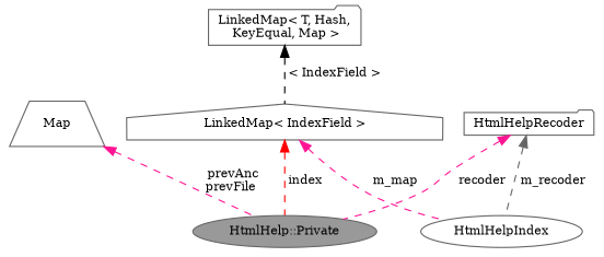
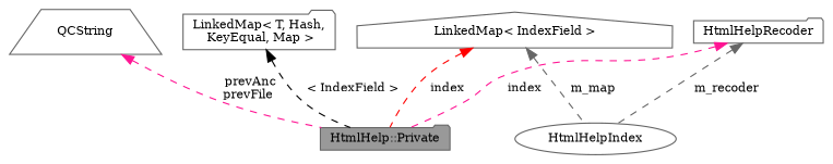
  digraph {
    fontname="DejaVu Serif"
    node [color=gray40 fillcolor=white fontname="DejaVu Serif" fontsize=10 shape=ellipse style=filled]
    edge [color=deeppink dir=back fontname="DejaVu Serif" fontsize=10 labelfontname=Helvetica labelfontsize=10 style=dashed]
-   n1 [fillcolor=grey60 fontcolor=black height=0.2 label="HtmlHelp::Private" width=0.4]
-   n2 [height=0.2 label=Map shape=trapezium width=0.4]
+   n1 [fillcolor=grey60 fontcolor=black height=0.2 label="HtmlHelp::Private" shape=folder width=0.4]
+   n2 [height=0.2 label=QCString shape=trapezium width=0.4]
    n3 [height=0.2 label=HtmlHelpRecoder shape=folder width=0.4]
    n4 [height=0.2 label=HtmlHelpIndex width=0.4]
    n5 [height=0.2 label="LinkedMap\< IndexField \>" shape=house width=0.4]
    n6 [height=0.2 label="LinkedMap\< T, Hash,\l KeyEqual, Map \>" shape=folder width=0.4]
    n2 -> n1 [label=" prevAnc\nprevFile"]
-   n3 -> n1 [label=" recoder"]
+   n3 -> n1 [label=" index"]
    n3 -> n4 [color=gray40 label=" m_recoder"]
    n5 -> n1 [color=red label=" index"]
-   n5 -> n4 [label=" m_map"]
-   n6 -> n5 [color=black label=" \< IndexField \>"]
+   n5 -> n4 [color=gray40 label=" m_map"]
+   n6 -> n1 [color=black label=" \< IndexField \>"]
  }
